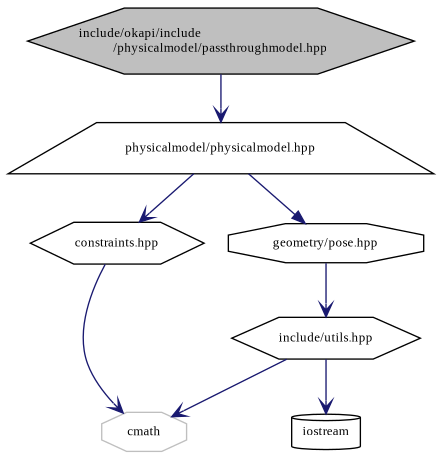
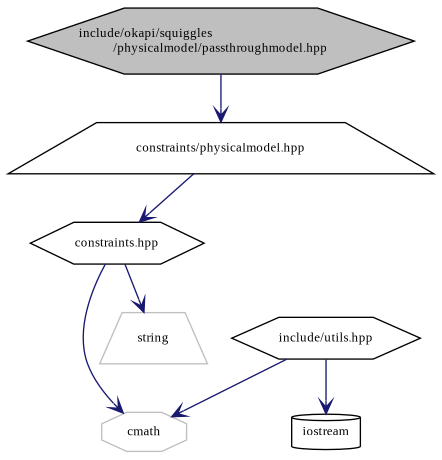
  digraph {
    fontname="Liberation Serif"
    node [color=black fillcolor=white fontname="Liberation Serif" fontsize=10 shape=hexagon style=filled]
    edge [arrowhead=vee color=midnightblue fontname="Liberation Serif" fontsize=10 labelfontname=Helvetica labelfontsize=10 style=solid]
-   n1 [fillcolor=grey75 fontcolor=black height=0.2 label="include/okapi/include\l/physicalmodel/passthroughmodel.hpp" width=0.4]
-   n2 [height=0.2 label="physicalmodel/physicalmodel.hpp" shape=trapezium width=0.4]
+   n1 [fillcolor=grey75 fontcolor=black height=0.2 label="include/okapi/squiggles\l/physicalmodel/passthroughmodel.hpp" width=0.4]
+   n2 [height=0.2 label="constraints/physicalmodel.hpp" shape=trapezium width=0.4]
    n3 [height=0.2 label="constraints.hpp" width=0.4]
-   n4 [height=0.2 label="geometry/pose.hpp" shape=octagon width=0.4]
    n5 [color=grey75 height=0.2 label=cmath shape=octagon width=0.4]
+   n6 [color=grey75 height=0.2 label=string shape=trapezium width=0.4]
    n7 [height=0.2 label="include/utils.hpp" width=0.4]
    n8 [height=0.2 label=iostream shape=cylinder width=0.4]
    n1 -> n2
    n2 -> n3
-   n2 -> n4 [arrowhead=normal]
    n3 -> n5
-   n4 -> n7
+   n3 -> n6
    n7 -> n5
    n7 -> n8
  }
